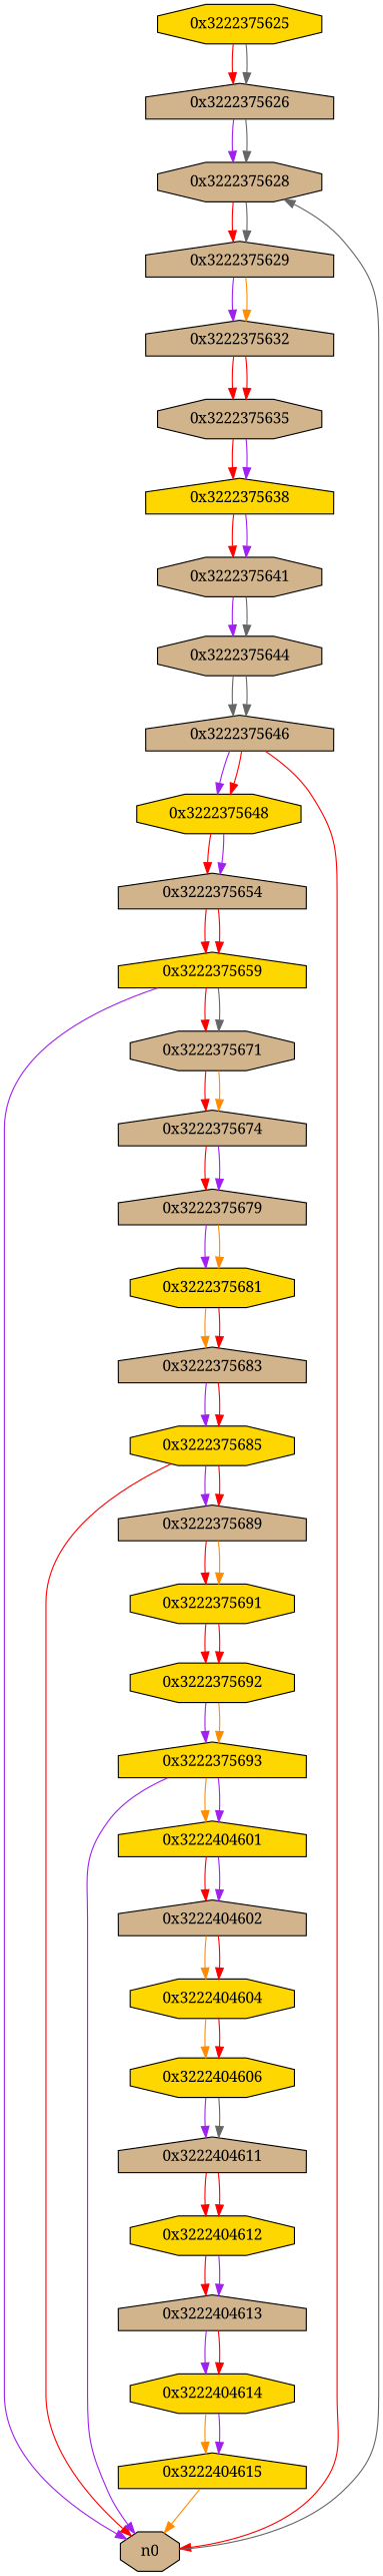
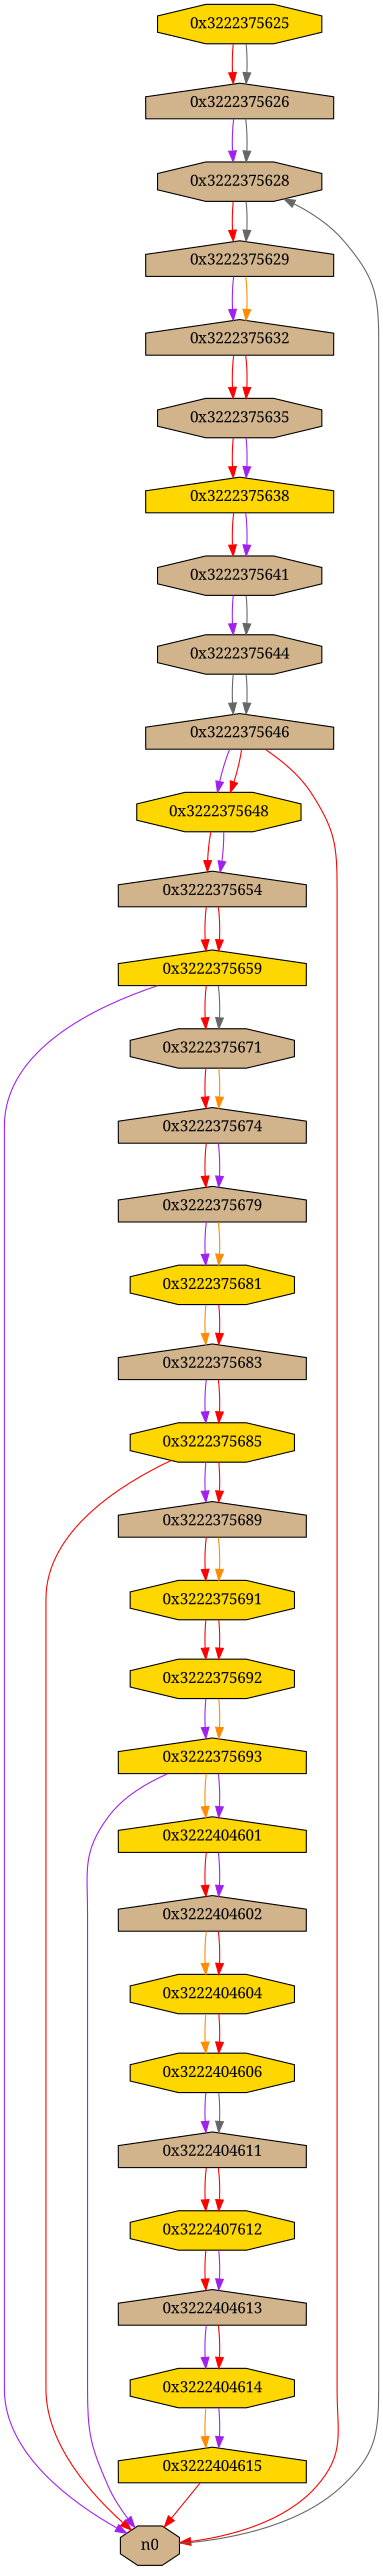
  digraph {
    fontname="Noto Serif"
    node [fillcolor=tan fontname="Noto Serif" shape=house style=filled]
    edge [color=red fontname="Noto Serif"]
    n1 [fillcolor=gold label="0x3222375625" shape=octagon]
    n2 [label="0x3222375626"]
    n3 [label="0x3222375628" shape=octagon]
    n4 [label="0x3222375629"]
    n5 [label="0x3222375632"]
    n6 [label="0x3222375635" shape=octagon]
    n7 [fillcolor=gold label="0x3222375638"]
    n8 [label="0x3222375641" shape=octagon]
    n9 [label="0x3222375644" shape=octagon]
    n10 [label="0x3222375646"]
    n11 [fillcolor=gold label="0x3222375648" shape=octagon]
    n0 [shape=octagon]
    n12 [label="0x3222375654"]
    n13 [fillcolor=gold label="0x3222375659"]
    n14 [label="0x3222375671" shape=octagon]
    n15 [label="0x3222375674"]
    n16 [label="0x3222375679"]
    n17 [fillcolor=gold label="0x3222375681" shape=octagon]
    n18 [label="0x3222375683"]
    n19 [fillcolor=gold label="0x3222375685" shape=octagon]
    n20 [label="0x3222375689"]
    n21 [fillcolor=gold label="0x3222375691" shape=octagon]
    n22 [fillcolor=gold label="0x3222375692" shape=octagon]
    n23 [fillcolor=gold label="0x3222375693"]
    n24 [fillcolor=gold label="0x3222404601"]
    n25 [label="0x3222404602"]
    n26 [fillcolor=gold label="0x3222404604" shape=octagon]
    n27 [fillcolor=gold label="0x3222404606" shape=octagon]
    n28 [label="0x3222404611"]
-   n29 [fillcolor=gold label="0x3222404612" shape=octagon]
+   n29 [fillcolor=gold label="0x3222407612" shape=octagon]
    n30 [label="0x3222404613"]
    n31 [fillcolor=gold label="0x3222404614" shape=octagon]
    n32 [fillcolor=gold label="0x3222404615"]
    n1 -> n2
    n1 -> n2 [color=gray40]
    n2 -> n3 [color=purple]
    n2 -> n3 [color=gray40]
    n3 -> n4
    n3 -> n4 [color=gray40]
    n4 -> n5 [color=purple]
    n4 -> n5 [color=darkorange]
    n5 -> n6
    n5 -> n6
    n6 -> n7
    n6 -> n7 [color=purple]
    n7 -> n8
    n7 -> n8 [color=purple]
    n8 -> n9 [color=purple]
    n8 -> n9 [color=gray40]
    n9 -> n10 [color=gray40]
    n9 -> n10 [color=gray40]
    n10 -> n11 [color=purple]
    n10 -> n11
    n10 -> n0
    n11 -> n12
    n11 -> n12 [color=purple]
    n0 -> n3 [color=gray40]
    n12 -> n13
    n12 -> n13
    n13 -> n0 [color=purple]
    n13 -> n14
    n13 -> n14 [color=gray40]
    n14 -> n15
    n14 -> n15 [color=darkorange]
    n15 -> n16
    n15 -> n16 [color=purple]
    n16 -> n17 [color=purple]
    n16 -> n17 [color=darkorange]
    n17 -> n18 [color=darkorange]
    n17 -> n18
    n18 -> n19 [color=purple]
    n18 -> n19
    n19 -> n0
    n19 -> n20 [color=purple]
    n19 -> n20
    n20 -> n21
    n20 -> n21 [color=darkorange]
    n21 -> n22
    n21 -> n22
    n22 -> n23 [color=purple]
    n22 -> n23 [color=darkorange]
    n23 -> n0 [color=purple]
    n23 -> n24 [color=darkorange]
    n23 -> n24 [color=purple]
    n24 -> n25
    n24 -> n25 [color=purple]
    n25 -> n26 [color=darkorange]
    n25 -> n26
    n26 -> n27 [color=darkorange]
    n26 -> n27
    n27 -> n28 [color=purple]
    n27 -> n28 [color=gray40]
    n28 -> n29
    n28 -> n29
    n29 -> n30
    n29 -> n30 [color=purple]
    n30 -> n31 [color=purple]
    n30 -> n31
    n31 -> n32 [color=darkorange]
    n31 -> n32 [color=purple]
-   n32 -> n0 [color=darkorange]
+   n32 -> n0
  }
